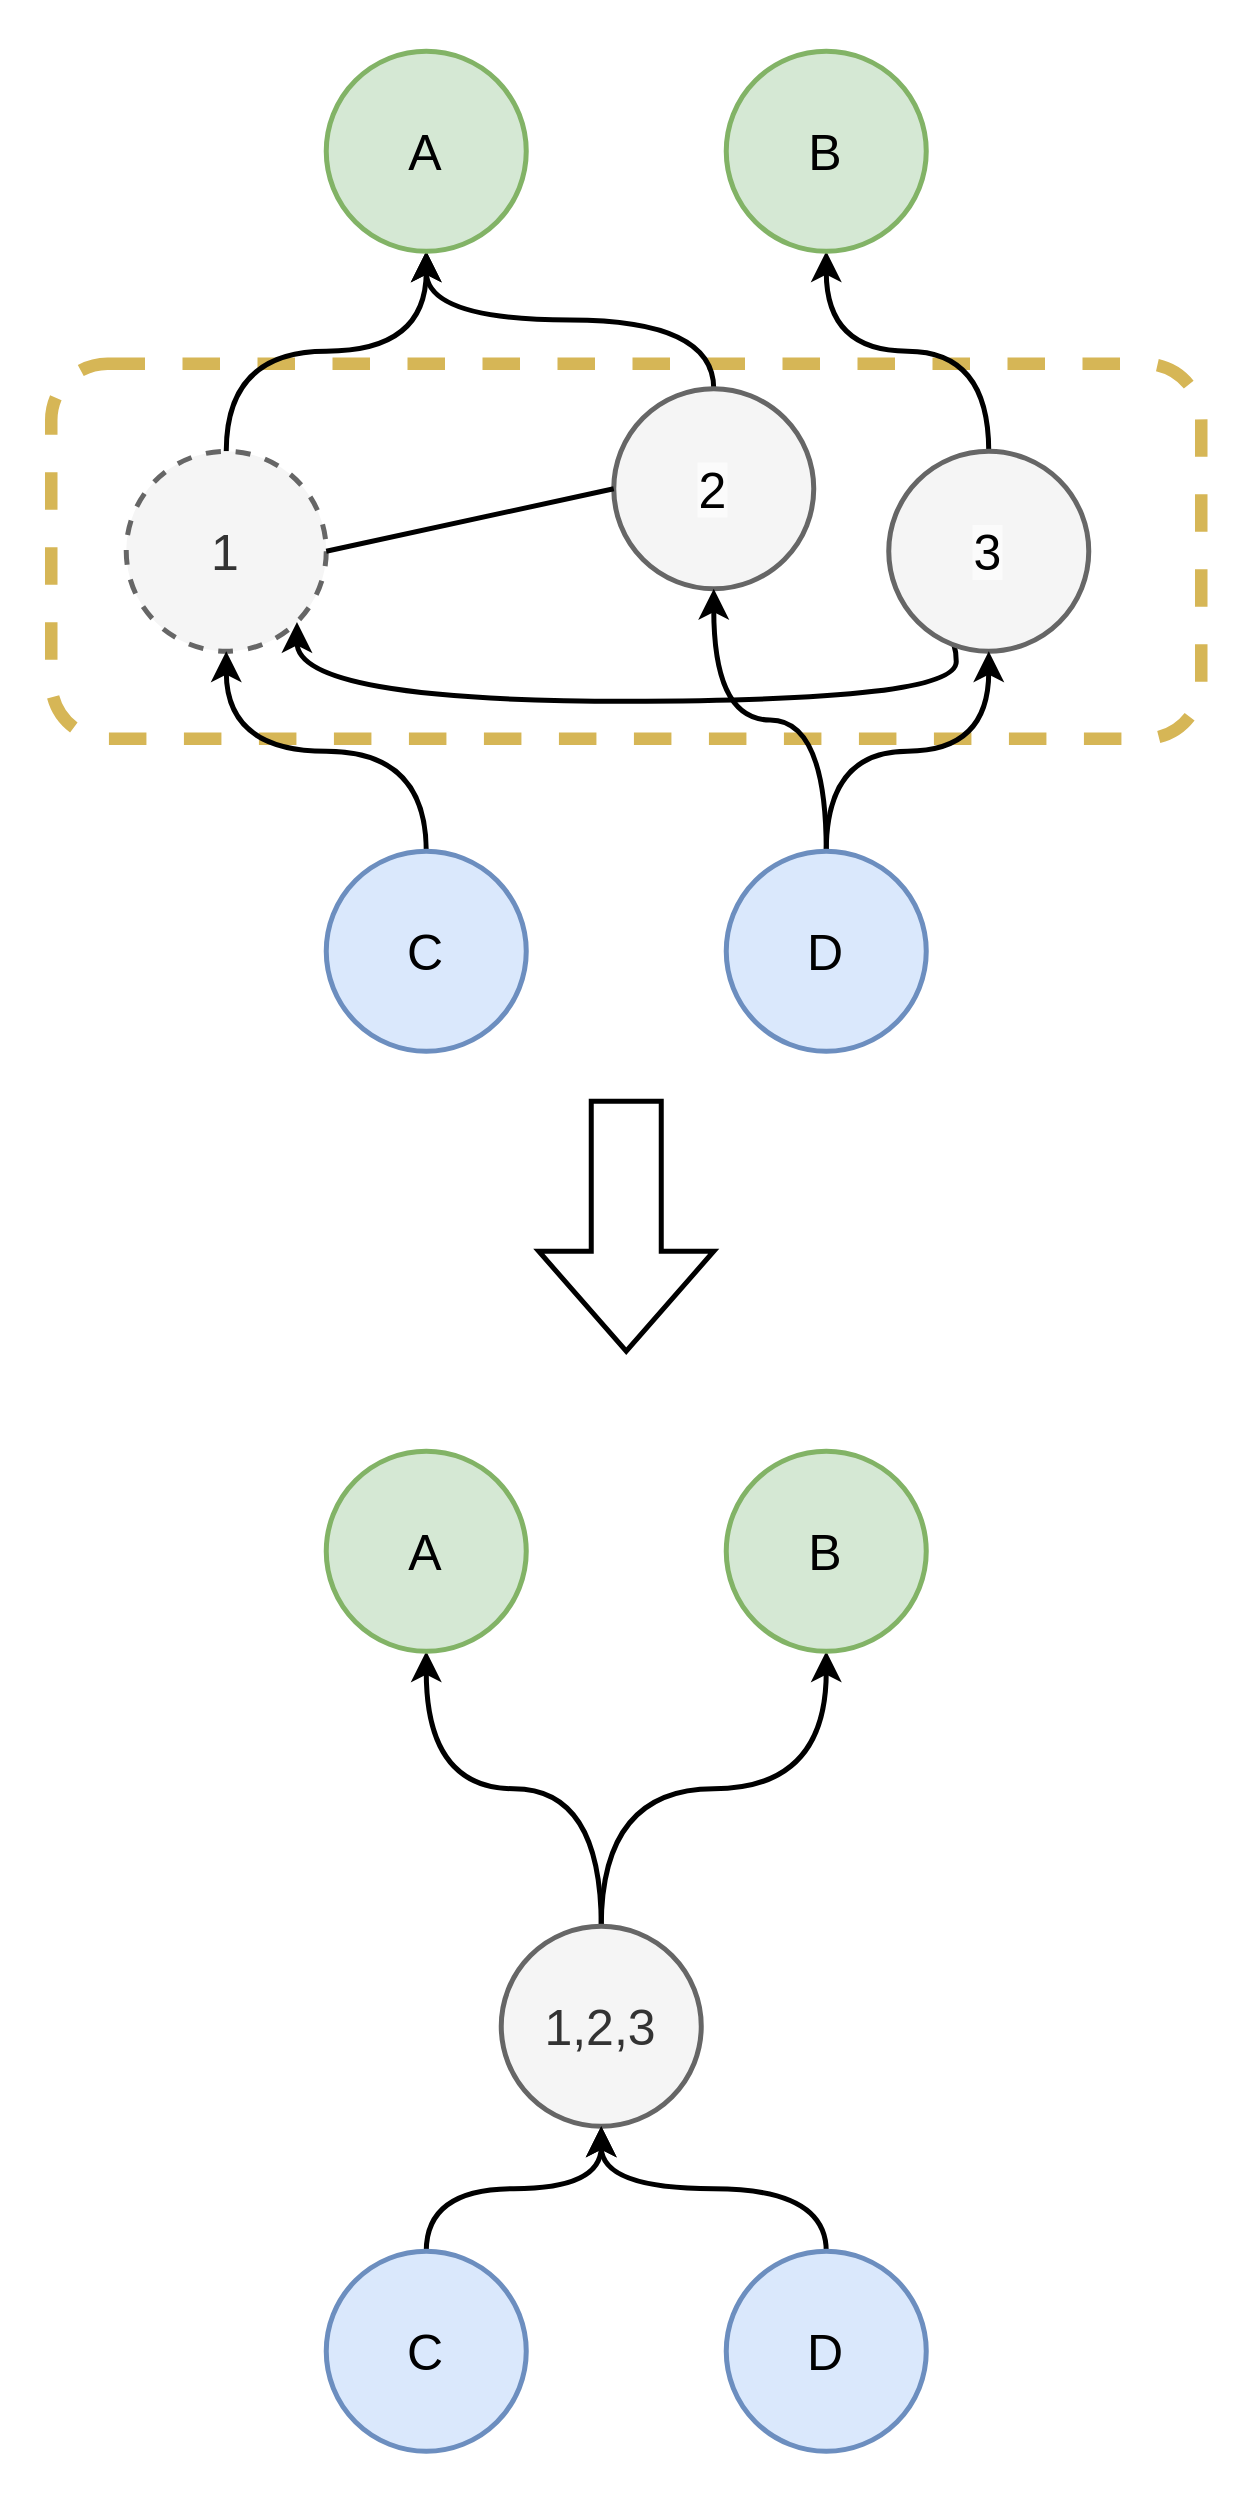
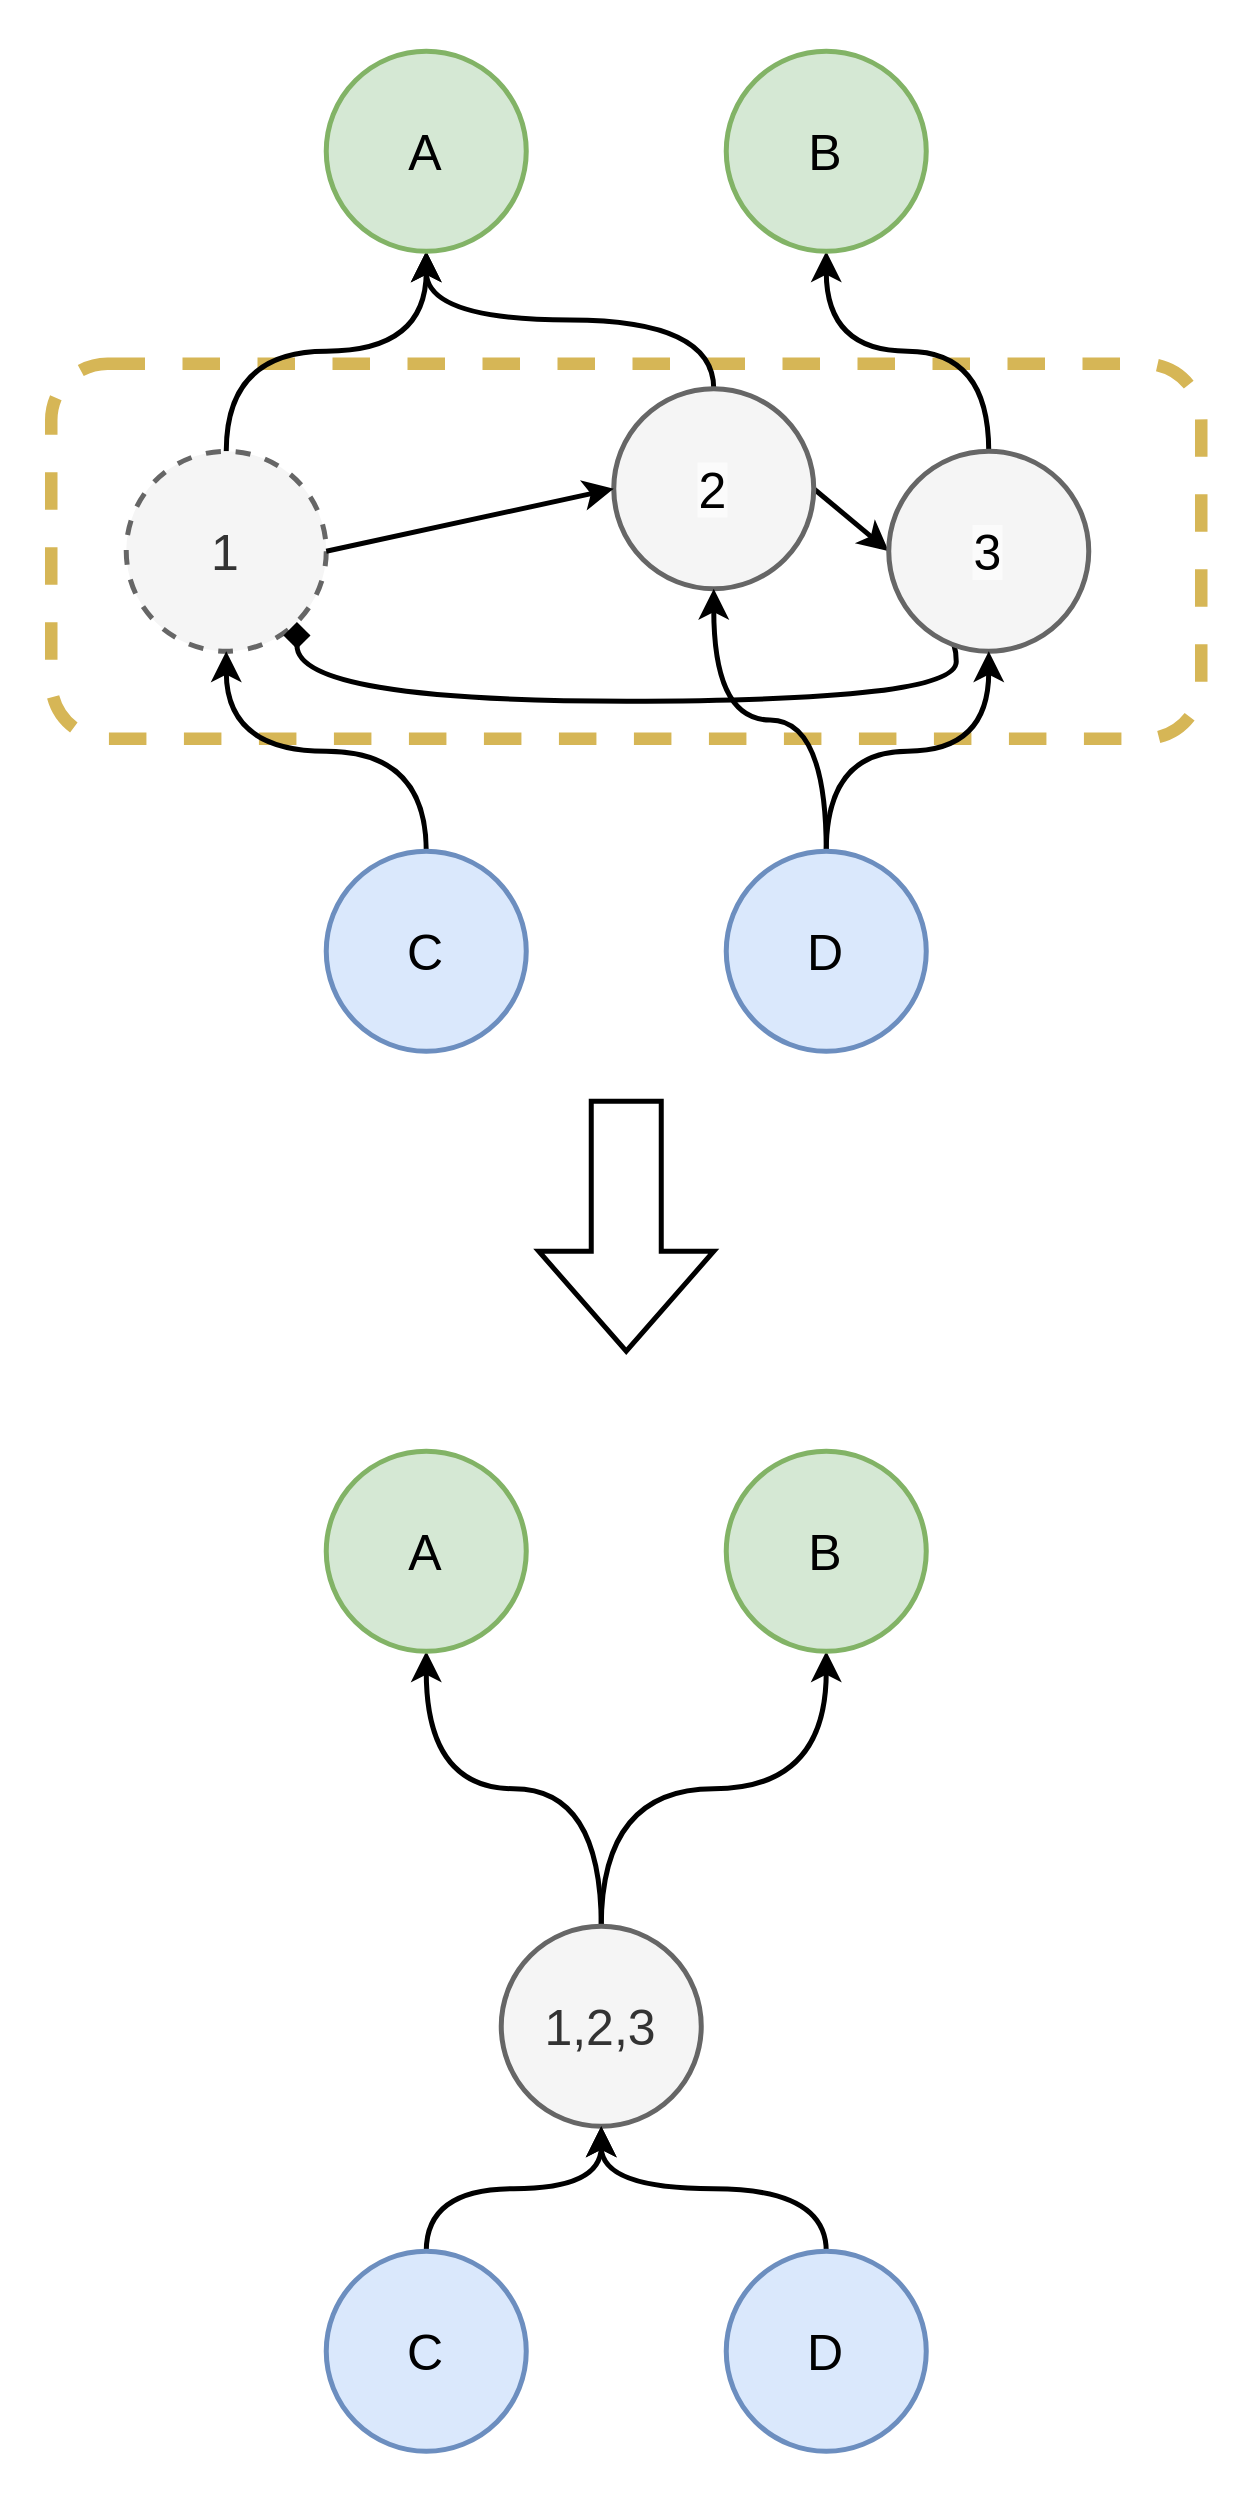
  <mxCell id="0" />
  <mxCell id="1" parent="0" />
  <mxCell id="2" value="" style="rounded=1;whiteSpace=wrap;html=1;fillColor=none;strokeWidth=5;dashed=1;strokeColor=#d6b656;perimeterSpacing=0;" vertex="1" parent="1"><mxGeometry x="20" y="145" width="460" height="150" as="geometry" /></mxCell>
  <mxCell id="3" style="edgeStyle=orthogonalEdgeStyle;curved=1;rounded=0;orthogonalLoop=1;jettySize=auto;html=1;exitX=0.5;exitY=0;exitDx=0;exitDy=0;entryX=0.5;entryY=1;entryDx=0;entryDy=0;strokeWidth=2;" parent="1" source="4" target="17" edge="1"><mxGeometry relative="1" as="geometry" /></mxCell>
  <mxCell id="4" value="1" style="ellipse;whiteSpace=wrap;html=1;aspect=fixed;fontSize=20;strokeWidth=2;fillColor=#f5f5f5;fontColor=#333333;strokeColor=#666666;dashed=1;" parent="1" vertex="1"><mxGeometry x="50" y="180" width="80" height="80" as="geometry" /></mxCell>
+ <mxCell id="5" style="edgeStyle=none;rounded=0;orthogonalLoop=1;jettySize=auto;html=1;exitX=1;exitY=0.5;exitDx=0;exitDy=0;entryX=0;entryY=0.5;entryDx=0;entryDy=0;strokeWidth=2;" parent="1" source="7" target="10" edge="1"><mxGeometry relative="1" as="geometry" /></mxCell>
  <mxCell id="6" style="edgeStyle=orthogonalEdgeStyle;curved=1;rounded=0;orthogonalLoop=1;jettySize=auto;html=1;exitX=0.5;exitY=0;exitDx=0;exitDy=0;entryX=0.5;entryY=1;entryDx=0;entryDy=0;strokeWidth=2;" parent="1" source="7" target="17" edge="1"><mxGeometry relative="1" as="geometry" /></mxCell>
  <mxCell id="7" value="&lt;span style=&quot;color: rgb(0, 0, 0); font-family: Helvetica; font-size: 20px; font-style: normal; font-variant-ligatures: normal; font-variant-caps: normal; font-weight: 400; letter-spacing: normal; orphans: 2; text-align: center; text-indent: 0px; text-transform: none; widows: 2; word-spacing: 0px; -webkit-text-stroke-width: 0px; white-space: normal; background-color: rgb(251, 251, 251); text-decoration-thickness: initial; text-decoration-style: initial; text-decoration-color: initial; float: none; display: inline !important;&quot;&gt;2&lt;/span&gt;" style="ellipse;whiteSpace=wrap;html=1;aspect=fixed;fontSize=20;strokeWidth=2;fillColor=#f5f5f5;fontColor=#333333;strokeColor=#666666;" parent="1" vertex="1"><mxGeometry x="245" y="155" width="80" height="80" as="geometry" /></mxCell>
- <mxCell id="8" style="edgeStyle=orthogonalEdgeStyle;curved=1;rounded=0;orthogonalLoop=1;jettySize=auto;html=1;exitX=0;exitY=1;exitDx=0;exitDy=0;entryX=1;entryY=1;entryDx=0;entryDy=0;strokeWidth=2;" parent="1" source="10" target="4" edge="1"><mxGeometry relative="1" as="geometry"><Array as="points"><mxPoint x="382" y="280" /><mxPoint x="118" y="280" /></Array></mxGeometry></mxCell>
+ <mxCell id="8" style="edgeStyle=orthogonalEdgeStyle;curved=1;rounded=0;orthogonalLoop=1;jettySize=auto;html=1;exitX=0;exitY=1;exitDx=0;exitDy=0;entryX=1;entryY=1;entryDx=0;entryDy=0;strokeWidth=2;endArrow=diamond;" parent="1" source="10" target="4" edge="1"><mxGeometry relative="1" as="geometry"><Array as="points"><mxPoint x="382" y="280" /><mxPoint x="118" y="280" /></Array></mxGeometry></mxCell>
  <mxCell id="9" style="edgeStyle=orthogonalEdgeStyle;curved=1;rounded=0;orthogonalLoop=1;jettySize=auto;html=1;exitX=0.5;exitY=0;exitDx=0;exitDy=0;entryX=0.5;entryY=1;entryDx=0;entryDy=0;strokeWidth=2;" parent="1" source="10" target="18" edge="1"><mxGeometry relative="1" as="geometry" /></mxCell>
  <mxCell id="10" value="&lt;span style=&quot;color: rgb(0, 0, 0); font-family: Helvetica; font-size: 20px; font-style: normal; font-variant-ligatures: normal; font-variant-caps: normal; font-weight: 400; letter-spacing: normal; orphans: 2; text-align: center; text-indent: 0px; text-transform: none; widows: 2; word-spacing: 0px; -webkit-text-stroke-width: 0px; white-space: normal; background-color: rgb(251, 251, 251); text-decoration-thickness: initial; text-decoration-style: initial; text-decoration-color: initial; float: none; display: inline !important;&quot;&gt;3&lt;/span&gt;" style="ellipse;whiteSpace=wrap;html=1;aspect=fixed;fontSize=20;strokeWidth=2;fillColor=#f5f5f5;fontColor=#333333;strokeColor=#666666;" parent="1" vertex="1"><mxGeometry x="355" y="180" width="80" height="80" as="geometry" /></mxCell>
- <mxCell id="11" value="" style="endArrow=none;html=1;rounded=0;exitX=1;exitY=0.5;exitDx=0;exitDy=0;entryX=0;entryY=0.5;entryDx=0;entryDy=0;strokeWidth=2;" parent="1" source="4" target="7" edge="1"><mxGeometry width="50" height="50" relative="1" as="geometry"><mxPoint x="310" y="390" as="sourcePoint" /><mxPoint x="360" y="340" as="targetPoint" /></mxGeometry></mxCell>
+ <mxCell id="11" value="" style="endArrow=classic;html=1;rounded=0;exitX=1;exitY=0.5;exitDx=0;exitDy=0;entryX=0;entryY=0.5;entryDx=0;entryDy=0;strokeWidth=2;" parent="1" source="4" target="7" edge="1"><mxGeometry width="50" height="50" relative="1" as="geometry"><mxPoint x="310" y="390" as="sourcePoint" /><mxPoint x="360" y="340" as="targetPoint" /></mxGeometry></mxCell>
  <mxCell id="12" style="edgeStyle=orthogonalEdgeStyle;curved=1;rounded=0;orthogonalLoop=1;jettySize=auto;html=1;exitX=0.5;exitY=0;exitDx=0;exitDy=0;entryX=0.5;entryY=1;entryDx=0;entryDy=0;strokeWidth=2;" parent="1" source="13" target="4" edge="1"><mxGeometry relative="1" as="geometry" /></mxCell>
  <mxCell id="13" value="C" style="ellipse;whiteSpace=wrap;html=1;aspect=fixed;fontSize=20;strokeWidth=2;fillColor=#dae8fc;strokeColor=#6c8ebf;" parent="1" vertex="1"><mxGeometry x="130" y="340" width="80" height="80" as="geometry" /></mxCell>
  <mxCell id="14" style="edgeStyle=orthogonalEdgeStyle;curved=1;rounded=0;orthogonalLoop=1;jettySize=auto;html=1;exitX=0.5;exitY=0;exitDx=0;exitDy=0;entryX=0.5;entryY=1;entryDx=0;entryDy=0;strokeWidth=2;" parent="1" source="16" target="10" edge="1"><mxGeometry relative="1" as="geometry" /></mxCell>
  <mxCell id="15" style="edgeStyle=orthogonalEdgeStyle;curved=1;rounded=0;orthogonalLoop=1;jettySize=auto;html=1;exitX=0.5;exitY=0;exitDx=0;exitDy=0;entryX=0.5;entryY=1;entryDx=0;entryDy=0;strokeWidth=2;" parent="1" source="16" target="7" edge="1"><mxGeometry relative="1" as="geometry" /></mxCell>
  <mxCell id="16" value="D" style="ellipse;whiteSpace=wrap;html=1;aspect=fixed;fontSize=20;strokeWidth=2;fillColor=#dae8fc;strokeColor=#6c8ebf;" parent="1" vertex="1"><mxGeometry x="290" y="340" width="80" height="80" as="geometry" /></mxCell>
  <mxCell id="17" value="A" style="ellipse;whiteSpace=wrap;html=1;aspect=fixed;fontSize=20;strokeWidth=2;fillColor=#d5e8d4;strokeColor=#82b366;" parent="1" vertex="1"><mxGeometry x="130" width="80" height="80" as="geometry" y="20" /></mxCell>
  <mxCell id="18" value="B" style="ellipse;whiteSpace=wrap;html=1;aspect=fixed;fontSize=20;strokeWidth=2;fillColor=#d5e8d4;strokeColor=#82b366;" parent="1" vertex="1"><mxGeometry x="290" width="80" height="80" as="geometry" y="20" /></mxCell>
  <mxCell id="19" value="" style="html=1;shadow=0;dashed=0;align=center;verticalAlign=middle;shape=mxgraph.arrows2.arrow;dy=0.6;dx=40;direction=south;notch=0;strokeWidth=2;" parent="1" vertex="1"><mxGeometry x="215" y="440" width="70" height="100" as="geometry" /></mxCell>
  <mxCell id="20" style="edgeStyle=orthogonalEdgeStyle;curved=1;rounded=0;orthogonalLoop=1;jettySize=auto;html=1;exitX=0.5;exitY=0;exitDx=0;exitDy=0;entryX=0.5;entryY=1;entryDx=0;entryDy=0;strokeWidth=2;" parent="1" source="22" target="28" edge="1"><mxGeometry relative="1" as="geometry" /></mxCell>
  <mxCell id="21" style="edgeStyle=orthogonalEdgeStyle;curved=1;rounded=0;orthogonalLoop=1;jettySize=auto;html=1;exitX=0.5;exitY=0;exitDx=0;exitDy=0;entryX=0.5;entryY=1;entryDx=0;entryDy=0;strokeWidth=2;" parent="1" source="22" target="27" edge="1"><mxGeometry relative="1" as="geometry" /></mxCell>
  <mxCell id="22" value="1,2,3" style="ellipse;whiteSpace=wrap;html=1;aspect=fixed;fontSize=20;strokeWidth=2;fillColor=#f5f5f5;fontColor=#333333;strokeColor=#666666;" parent="1" vertex="1"><mxGeometry x="200" y="770" width="80" height="80" as="geometry" /></mxCell>
  <mxCell id="23" style="edgeStyle=orthogonalEdgeStyle;curved=1;rounded=0;orthogonalLoop=1;jettySize=auto;html=1;exitX=0.5;exitY=0;exitDx=0;exitDy=0;entryX=0.5;entryY=1;entryDx=0;entryDy=0;strokeWidth=2;" parent="1" source="24" target="22" edge="1"><mxGeometry relative="1" as="geometry" /></mxCell>
  <mxCell id="24" value="C" style="ellipse;whiteSpace=wrap;html=1;aspect=fixed;fontSize=20;strokeWidth=2;fillColor=#dae8fc;strokeColor=#6c8ebf;" parent="1" vertex="1"><mxGeometry x="130" y="900" width="80" height="80" as="geometry" /></mxCell>
  <mxCell id="25" style="edgeStyle=orthogonalEdgeStyle;curved=1;rounded=0;orthogonalLoop=1;jettySize=auto;html=1;exitX=0.5;exitY=0;exitDx=0;exitDy=0;entryX=0.5;entryY=1;entryDx=0;entryDy=0;strokeWidth=2;" parent="1" source="26" target="22" edge="1"><mxGeometry relative="1" as="geometry" /></mxCell>
  <mxCell id="26" value="D" style="ellipse;whiteSpace=wrap;html=1;aspect=fixed;fontSize=20;strokeWidth=2;fillColor=#dae8fc;strokeColor=#6c8ebf;" parent="1" vertex="1"><mxGeometry x="290" y="900" width="80" height="80" as="geometry" /></mxCell>
  <mxCell id="27" value="A" style="ellipse;whiteSpace=wrap;html=1;aspect=fixed;fontSize=20;strokeWidth=2;fillColor=#d5e8d4;strokeColor=#82b366;" parent="1" vertex="1"><mxGeometry x="130" y="580" width="80" height="80" as="geometry" /></mxCell>
  <mxCell id="28" value="B" style="ellipse;whiteSpace=wrap;html=1;aspect=fixed;fontSize=20;strokeWidth=2;fillColor=#d5e8d4;strokeColor=#82b366;" parent="1" vertex="1"><mxGeometry x="290" y="580" width="80" height="80" as="geometry" /></mxCell>
